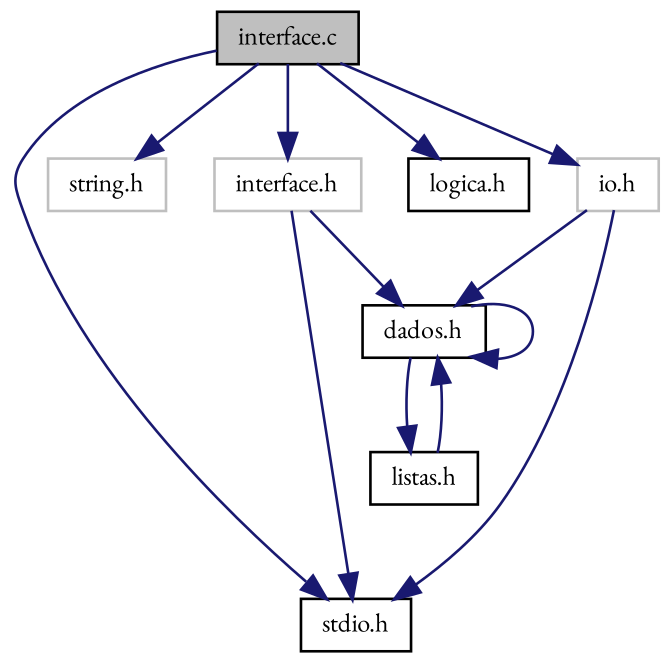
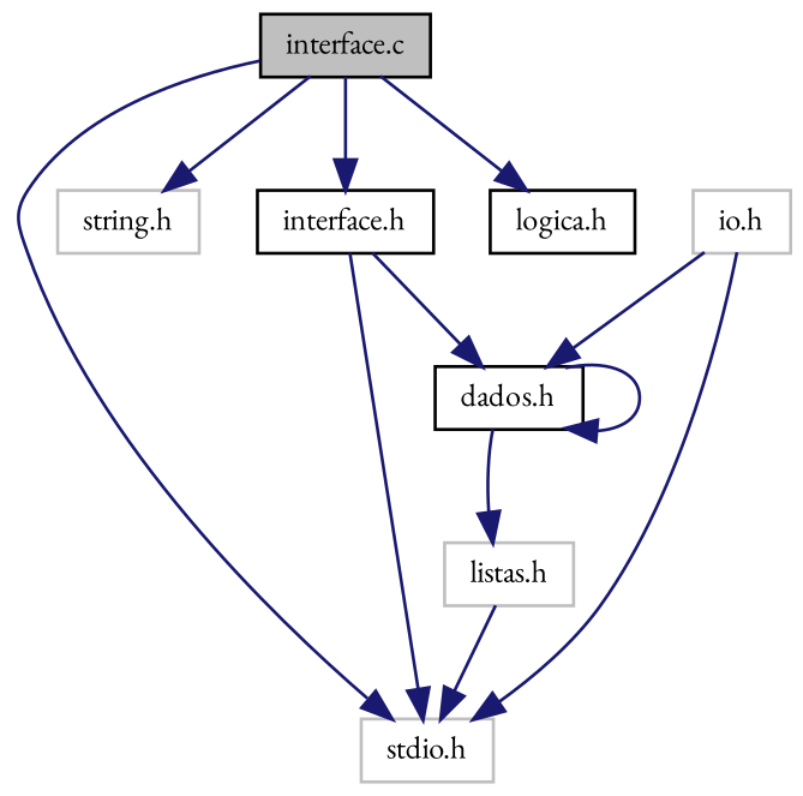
  digraph {
    fontname="EB Garamond"
    node [color=black fillcolor=white fontname="EB Garamond" fontsize=10 shape=record style=filled]
    edge [color=midnightblue fontname="EB Garamond" fontsize=10 labelfontname=Helvetica labelfontsize=10 style=solid]
    n1 [fillcolor=grey75 fontcolor=black height=0.2 label="interface.c" width=0.4]
-   n2 [height=0.2 label="stdio.h" width=0.4]
+   n2 [color=grey75 height=0.2 label="stdio.h" width=0.4]
    n3 [color=grey75 height=0.2 label="string.h" width=0.4]
-   n4 [color=grey75 height=0.2 label="interface.h" width=0.4]
+   n4 [height=0.2 label="interface.h" width=0.4]
    n5 [height=0.2 label="logica.h" width=0.4]
    n6 [color=grey75 height=0.2 label="io.h" width=0.4]
    n7 [height=0.2 label="dados.h" width=0.4]
-   n8 [height=0.2 label="listas.h" width=0.4]
+   n8 [color=grey75 height=0.2 label="listas.h" width=0.4]
    n1 -> n2
    n1 -> n3
    n1 -> n4
    n1 -> n5
-   n1 -> n6
    n4 -> n2
    n4 -> n7
    n6 -> n2
    n6 -> n7
    n7 -> n7
    n7 -> n8
-   n8 -> n7
+   n8 -> n2
  }
